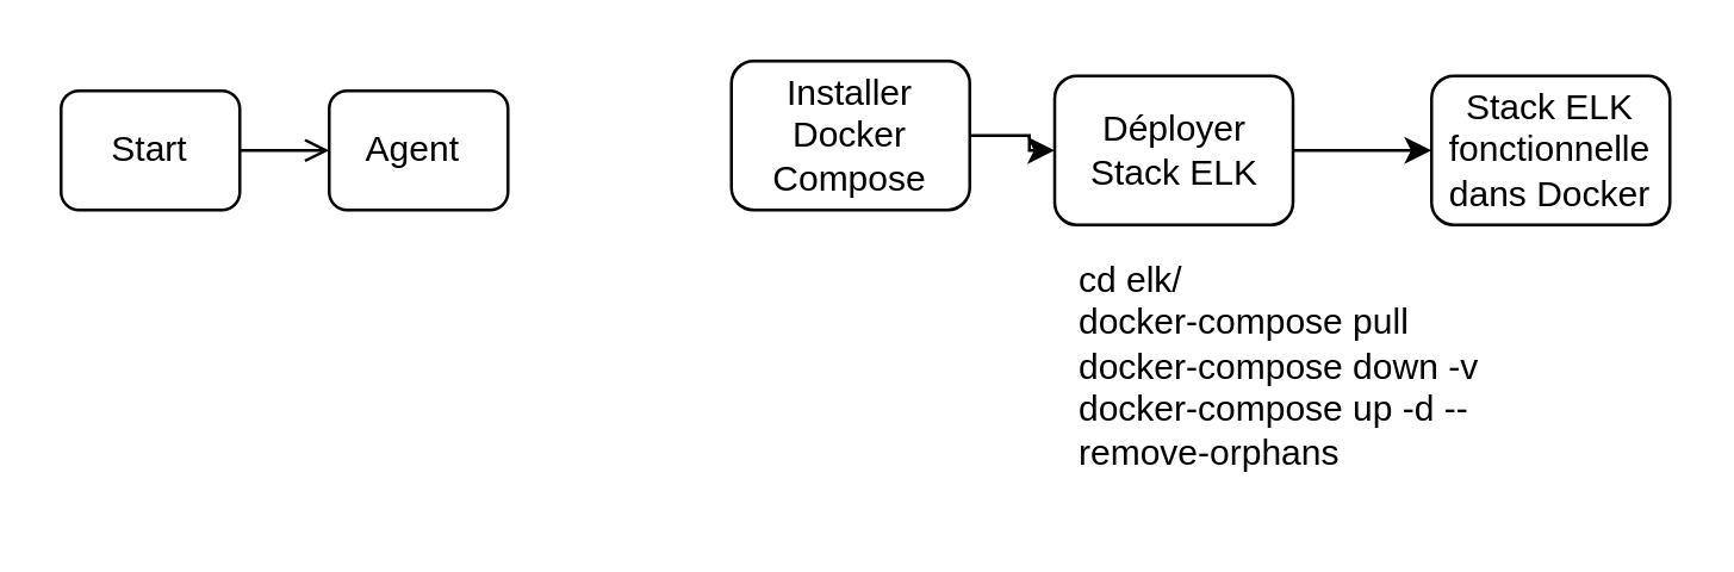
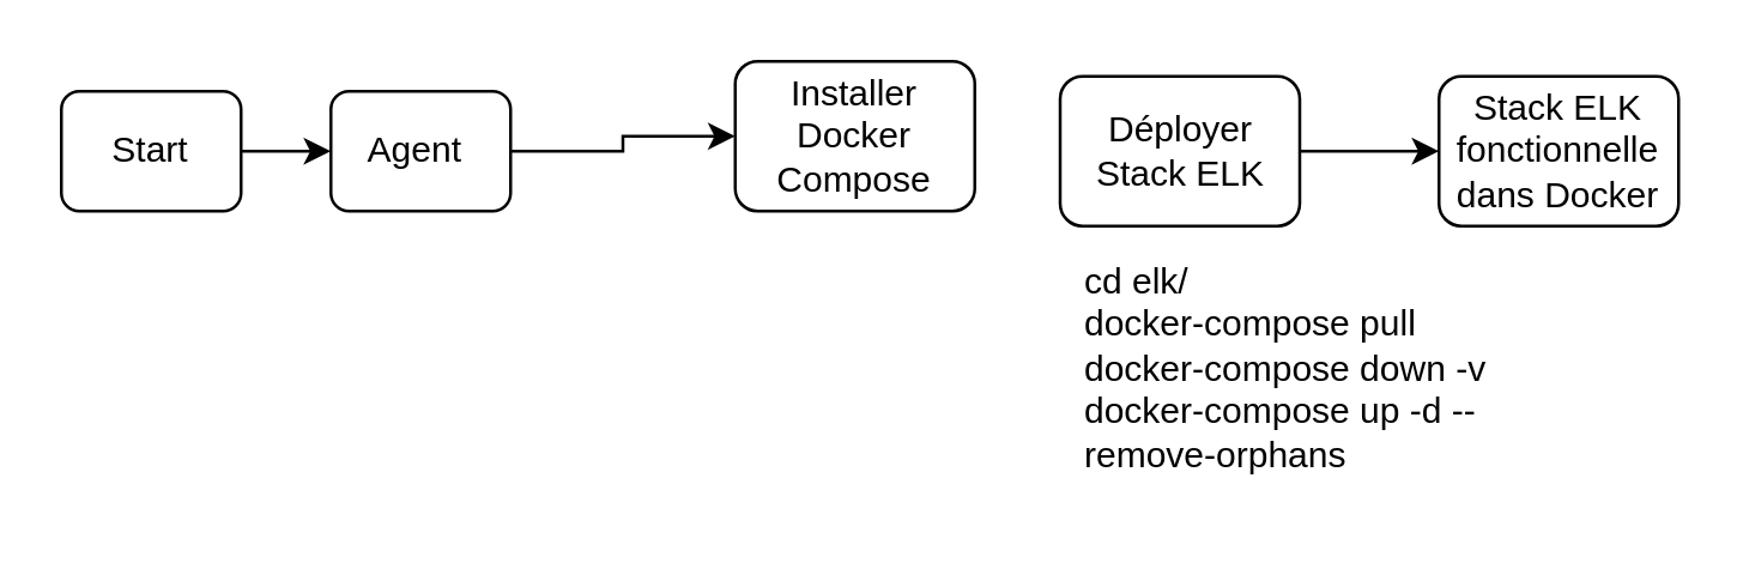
  <mxCell id="0" />
  <mxCell id="1" parent="0" />
- <mxCell id="2" value="" style="edgeStyle=orthogonalEdgeStyle;rounded=0;orthogonalLoop=1;jettySize=auto;html=1;endArrow=open;" edge="1" parent="1" source="3" target="5"><mxGeometry relative="1" as="geometry" /></mxCell>
+ <mxCell id="2" value="" style="edgeStyle=orthogonalEdgeStyle;rounded=0;orthogonalLoop=1;jettySize=auto;html=1;" edge="1" parent="1" source="3" target="5"><mxGeometry relative="1" as="geometry" /></mxCell>
  <mxCell id="3" value="Start" style="rounded=1;whiteSpace=wrap;html=1;" vertex="1" parent="1"><mxGeometry x="20" y="30" width="60" height="40" as="geometry" /></mxCell>
+ <mxCell id="4" value="" style="edgeStyle=orthogonalEdgeStyle;rounded=0;orthogonalLoop=1;jettySize=auto;html=1;" edge="1" parent="1" source="5" target="7"><mxGeometry relative="1" as="geometry" /></mxCell>
  <mxCell id="5" value="Agent&amp;nbsp;" style="rounded=1;whiteSpace=wrap;html=1;" vertex="1" parent="1"><mxGeometry x="110" y="30" width="60" height="40" as="geometry" /></mxCell>
- <mxCell id="6" value="" style="edgeStyle=orthogonalEdgeStyle;rounded=0;orthogonalLoop=1;jettySize=auto;html=1;" edge="1" parent="1" source="7" target="9"><mxGeometry relative="1" as="geometry" /></mxCell>
  <mxCell id="7" value="Installer Docker Compose" style="rounded=1;whiteSpace=wrap;html=1;" vertex="1" parent="1"><mxGeometry x="245" y="20" width="80" height="50" as="geometry" /></mxCell>
  <mxCell id="8" value="" style="edgeStyle=orthogonalEdgeStyle;rounded=0;orthogonalLoop=1;jettySize=auto;html=1;" edge="1" parent="1" source="9" target="11"><mxGeometry relative="1" as="geometry" /></mxCell>
  <mxCell id="9" value="Déployer Stack ELK" style="rounded=1;whiteSpace=wrap;html=1;" vertex="1" parent="1"><mxGeometry x="353.5" y="25" width="80" height="50" as="geometry" /></mxCell>
  <mxCell id="10" value="cd elk/&#10;docker-compose pull&#10;docker-compose down -v&#10;docker-compose up -d --remove-orphans" style="text;whiteSpace=wrap;" vertex="1" parent="1"><mxGeometry x="360" y="80" width="170" height="90" as="geometry" /></mxCell>
  <mxCell id="11" value="Stack ELK fonctionnelle dans Docker" style="rounded=1;whiteSpace=wrap;html=1;" vertex="1" parent="1"><mxGeometry x="480" y="25" width="80" height="50" as="geometry" /></mxCell>
